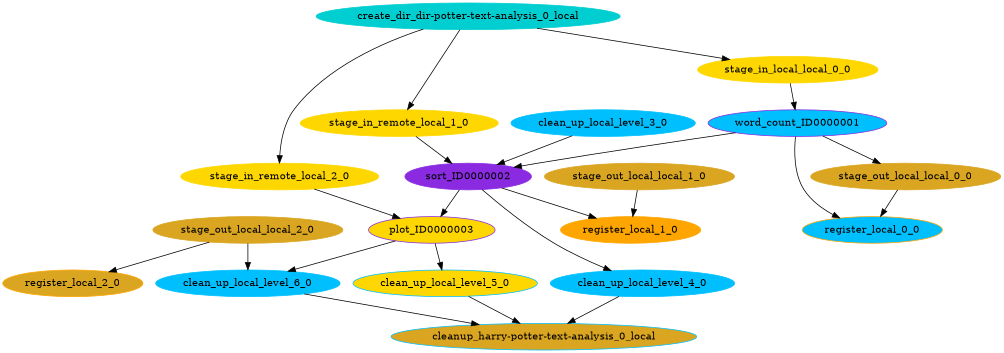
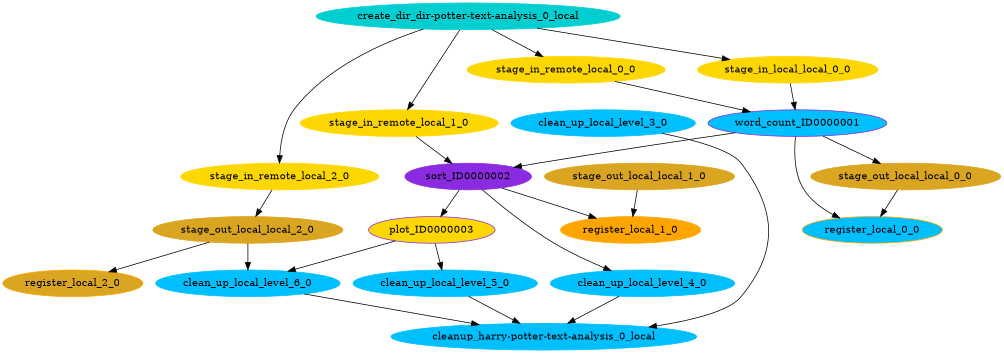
  digraph {
    node [color=deepskyblue shape=ellipse style=filled]
    edge [arrowhead=normal arrowsize=1.0]
    n1 [color=gold label=stage_in_remote_local_2_0]
    n2 [color=blueviolet fillcolor=gold label=plot_ID0000003]
-   n3 [label=clean_up_local_level_5_0 fillcolor=gold]
+   n3 [label=clean_up_local_level_5_0]
    n4 [label=clean_up_local_level_6_0]
    n5 [color=gold label=stage_in_remote_local_1_0]
    n6 [color=blueviolet label=sort_ID0000002]
    n7 [label=clean_up_local_level_4_0]
    n8 [color=orange label=register_local_1_0]
+   n9 [color=gold label=stage_in_remote_local_0_0]
    n10 [color=blueviolet fillcolor=deepskyblue label=word_count_ID0000001]
    n11 [color=goldenrod label=stage_out_local_local_0_0]
    n12 [color=orange fillcolor=deepskyblue label=register_local_0_0]
    n13 [color=goldenrod label=stage_out_local_local_2_0]
    n14 [color=orange fillcolor=goldenrod label=register_local_2_0]
-   n15 [label="cleanup_harry-potter-text-analysis_0_local" fillcolor=goldenrod]
+   n15 [label="cleanup_harry-potter-text-analysis_0_local"]
    n16 [color=goldenrod label=stage_out_local_local_1_0]
    n17 [label=clean_up_local_level_3_0]
    n18 [color=darkturquoise label="create_dir_dir-potter-text-analysis_0_local"]
    n19 [color=gold label=stage_in_local_local_0_0]
-   n1 -> n2
+   n1 -> n13
    n2 -> n3
    n2 -> n4
    n3 -> n15
    n4 -> n15
    n5 -> n6
    n6 -> n2
    n6 -> n7
    n6 -> n8
    n7 -> n15
+   n9 -> n10
    n10 -> n6
    n10 -> n11
    n10 -> n12
    n11 -> n12
    n13 -> n4
    n13 -> n14
    n16 -> n8
-   n17 -> n6
+   n17 -> n15
    n18 -> n1
    n18 -> n5
+   n18 -> n9
    n18 -> n19
    n19 -> n10
  }
